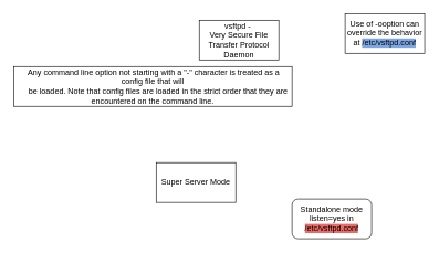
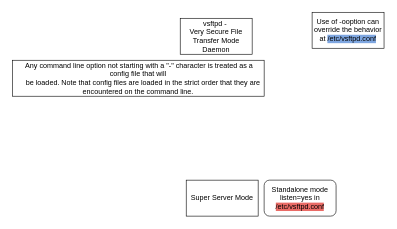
  <mxCell id="0" />
  <mxCell id="1" parent="0" />
- <mxCell id="2" value="Super Server Mode" style="rounded=0;whiteSpace=wrap;html=1;" vertex="1" parent="1"><mxGeometry x="235" y="245" width="120" height="60" as="geometry" /></mxCell>
- <mxCell id="3" value="vsftpd -&amp;nbsp;&lt;div&gt;Very Secure File Transfer Protocol Daemon&lt;/div&gt;" style="rounded=0;whiteSpace=wrap;html=1;" vertex="1" parent="1"><mxGeometry x="300" y="30" width="120" height="60" as="geometry" /></mxCell>
+ <mxCell id="2" value="Super Server Mode" style="rounded=0;whiteSpace=wrap;html=1;" vertex="1" parent="1"><mxGeometry x="310" y="300" width="120" height="60" as="geometry" /></mxCell>
+ <mxCell id="3" value="vsftpd -&amp;nbsp;&lt;div&gt;Very Secure File Transfer Mode Daemon&lt;/div&gt;" style="rounded=0;whiteSpace=wrap;html=1;" vertex="1" parent="1"><mxGeometry x="300" y="30" width="120" height="60" as="geometry" /></mxCell>
  <mxCell id="4" value="Standalone mode&lt;div&gt;listen=yes in&lt;/div&gt;&lt;div&gt;&lt;span style=&quot;background-color: rgb(234, 107, 102);&quot;&gt;/etc/vsftpd.conf&lt;/span&gt;&lt;/div&gt;" style="whiteSpace=wrap;html=1;rounded=1;" vertex="1" parent="1"><mxGeometry x="440" y="300" width="120" height="60" as="geometry" /></mxCell>
  <mxCell id="5" value="&lt;div&gt;&amp;nbsp;Any command line option not starting with a &quot;-&quot; character is treated as a config file that will&lt;/div&gt;&lt;div&gt;&amp;nbsp; &amp;nbsp; &amp;nbsp;be loaded. Note that config files are loaded in the strict order that they are encountered on the command line.&lt;/div&gt;" style="rounded=0;whiteSpace=wrap;html=1;" vertex="1" parent="1"><mxGeometry x="20" y="100" width="420" height="60" as="geometry" /></mxCell>
  <mxCell id="6" value="Use of -ooption can override the behavior at &lt;span style=&quot;background-color: rgb(126, 166, 224);&quot;&gt;/etc/vsftpd.conf&lt;/span&gt;" style="rounded=0;whiteSpace=wrap;html=1;" vertex="1" parent="1"><mxGeometry x="520" width="120" height="60" as="geometry" y="20" /></mxCell>
